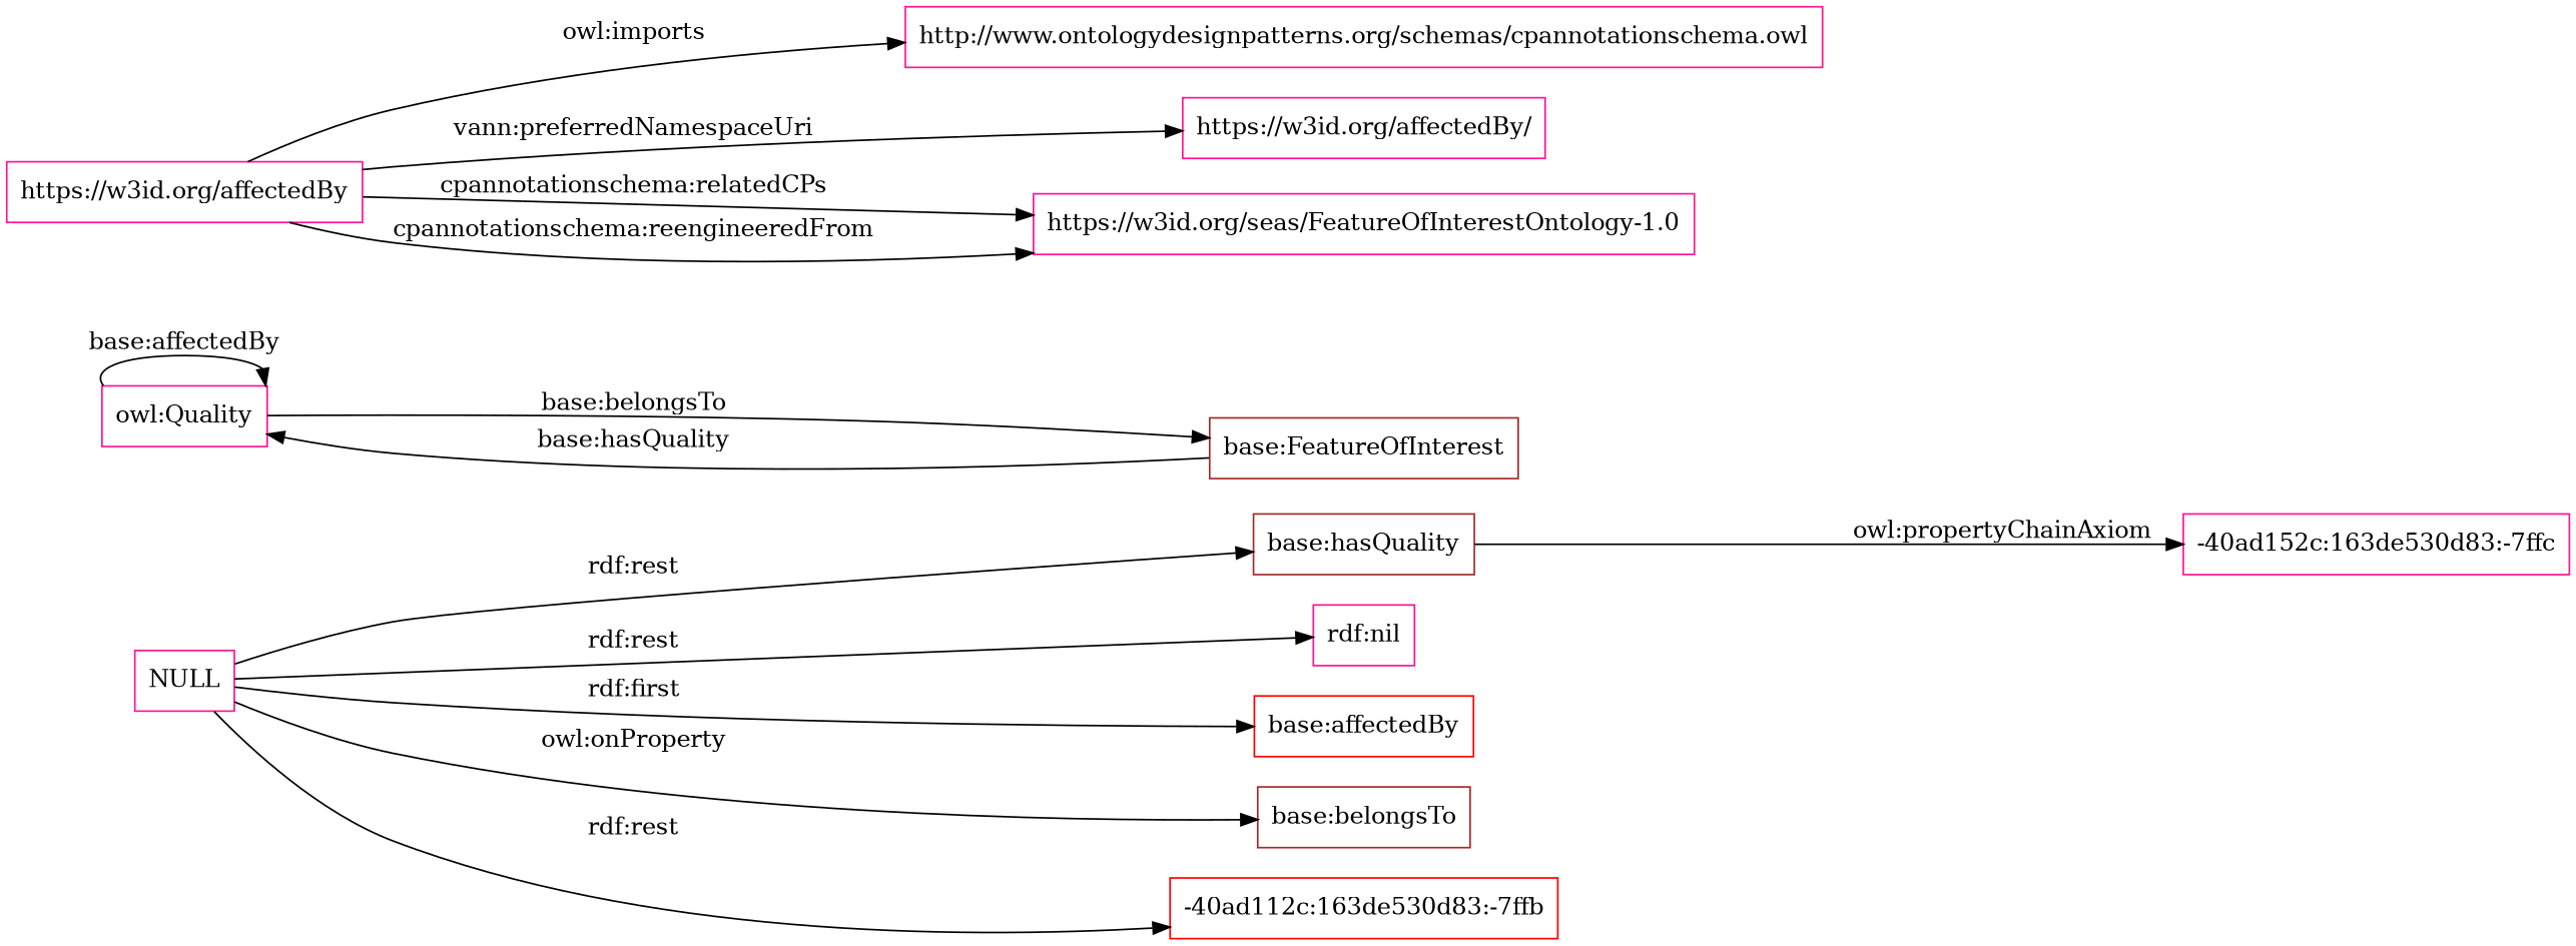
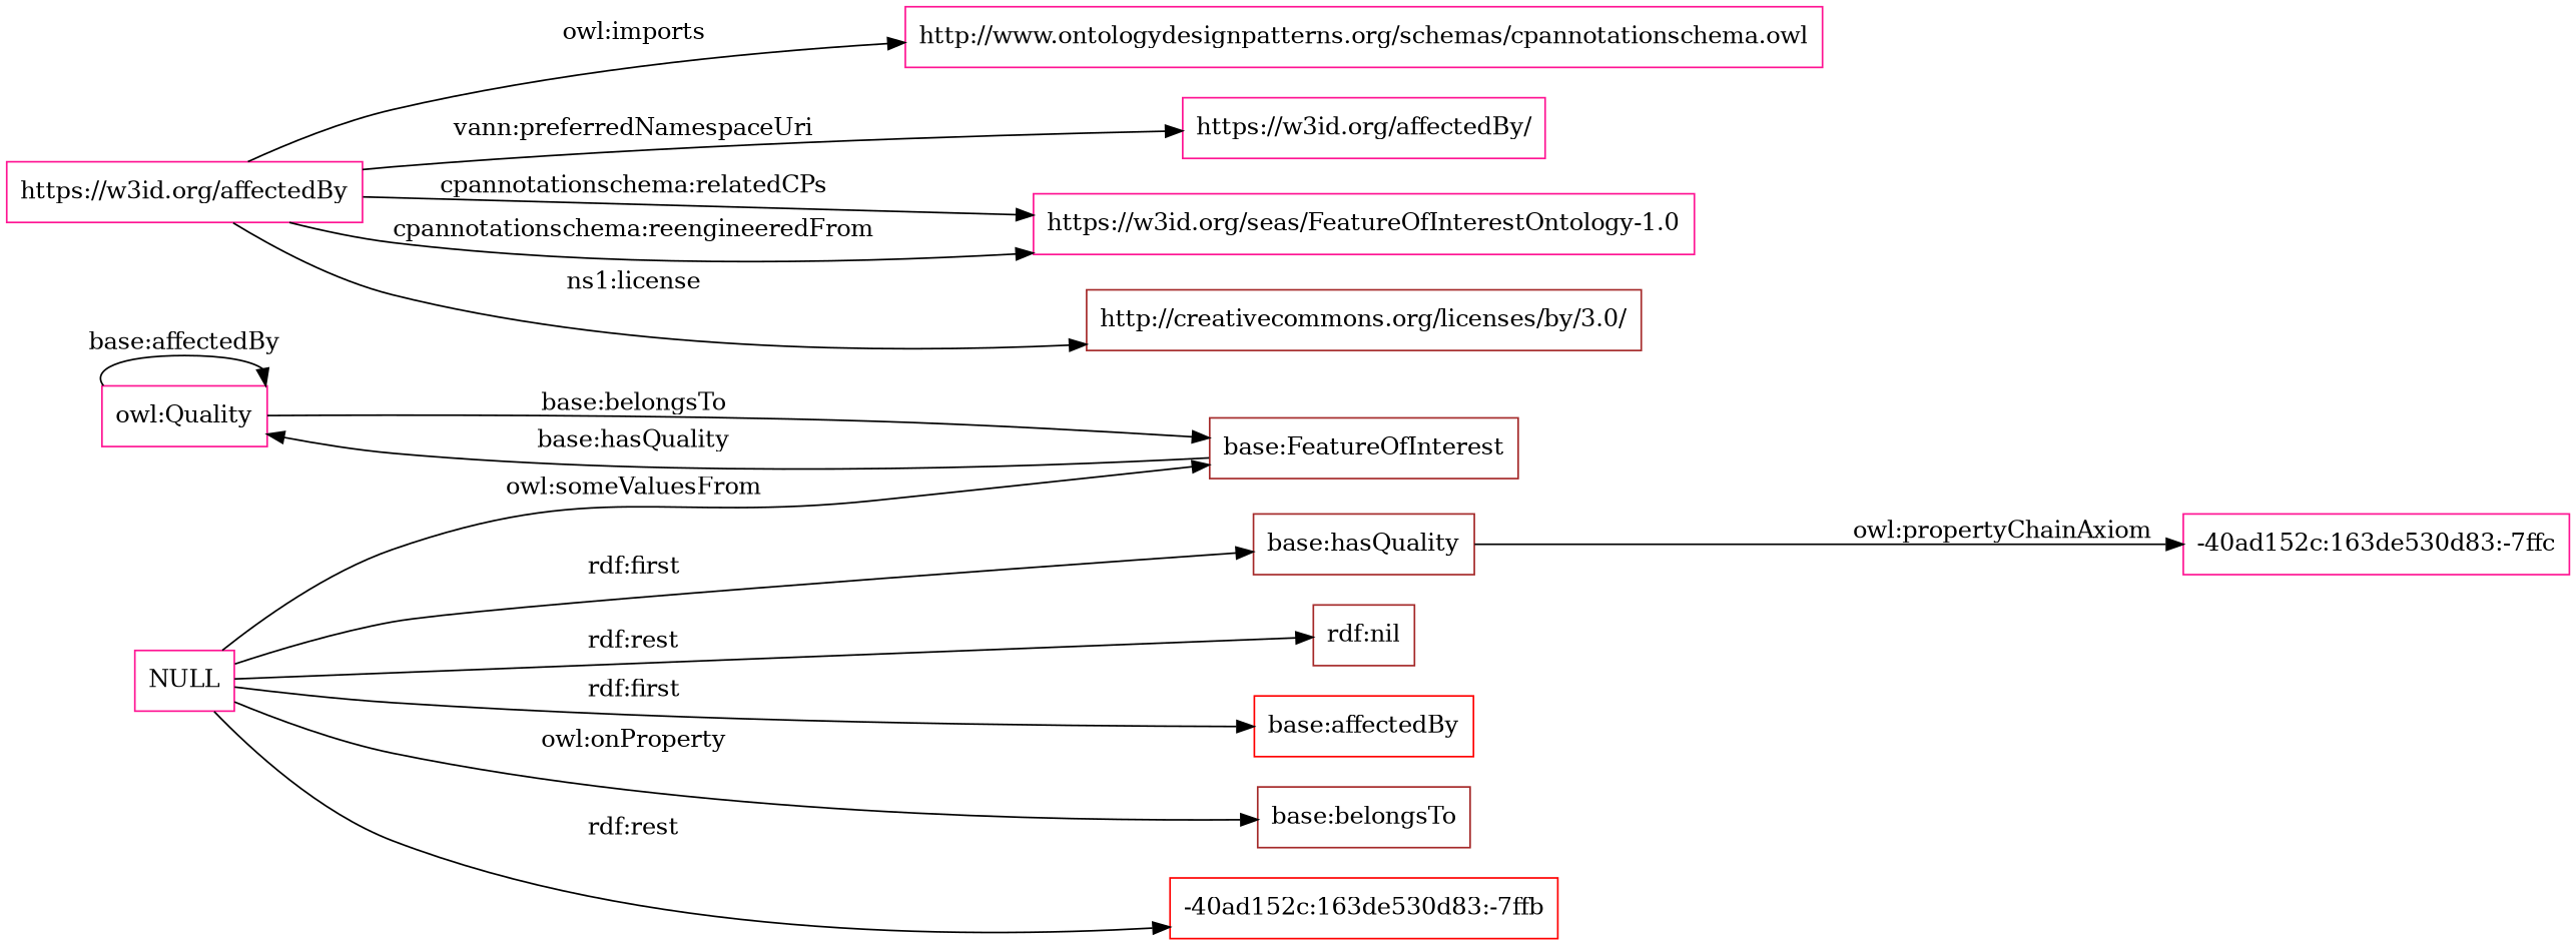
  digraph {
    fontname="DejaVu Serif"
    rankdir=LR
    node [color=deeppink fontname="DejaVu Serif" shape=rectangle]
    edge [fontname="DejaVu Serif"]
    n1 [label="owl:Quality"]
    "base:FeatureOfInterest" [color=brown]
    "https://w3id.org/affectedBy"
    "http://www.ontologydesignpatterns.org/schemas/cpannotationschema.owl"
    "https://w3id.org/affectedBy/"
    "https://w3id.org/seas/FeatureOfInterestOntology-1.0"
+   "http://creativecommons.org/licenses/by/3.0/" [color=brown]
    "base:hasQuality" [color=brown]
    "-40ad152c:163de530d83:-7ffc"
    NULL
-   "rdf:nil"
+   "rdf:nil" [color=brown]
    "base:affectedBy" [color=red]
    "base:belongsTo" [color=brown]
-   "-40ad152c:163de530d83:-7ffb" [color=red label="-40ad112c:163de530d83:-7ffb"]
+   "-40ad152c:163de530d83:-7ffb" [color=red]
    n1 -> n1 [label="base:affectedBy"]
    n1 -> "base:FeatureOfInterest" [label="base:belongsTo"]
    "base:FeatureOfInterest" -> n1 [label="base:hasQuality"]
    "https://w3id.org/affectedBy" -> "http://www.ontologydesignpatterns.org/schemas/cpannotationschema.owl" [label="owl:imports"]
    "https://w3id.org/affectedBy" -> "https://w3id.org/affectedBy/" [label="vann:preferredNamespaceUri"]
    "https://w3id.org/affectedBy" -> "https://w3id.org/seas/FeatureOfInterestOntology-1.0" [label="cpannotationschema:relatedCPs"]
    "https://w3id.org/affectedBy" -> "https://w3id.org/seas/FeatureOfInterestOntology-1.0" [label="cpannotationschema:reengineeredFrom"]
+   "https://w3id.org/affectedBy" -> "http://creativecommons.org/licenses/by/3.0/" [label="ns1:license"]
    "base:hasQuality" -> "-40ad152c:163de530d83:-7ffc" [label="owl:propertyChainAxiom"]
-   NULL -> "base:hasQuality" [label="rdf:rest"]
+   NULL -> "base:FeatureOfInterest" [label="owl:someValuesFrom"]
+   NULL -> "base:hasQuality" [label="rdf:first"]
    NULL -> "rdf:nil" [label="rdf:rest"]
    NULL -> "base:affectedBy" [label="rdf:first"]
    NULL -> "base:belongsTo" [label="owl:onProperty"]
    NULL -> "-40ad152c:163de530d83:-7ffb" [label="rdf:rest"]
  }
